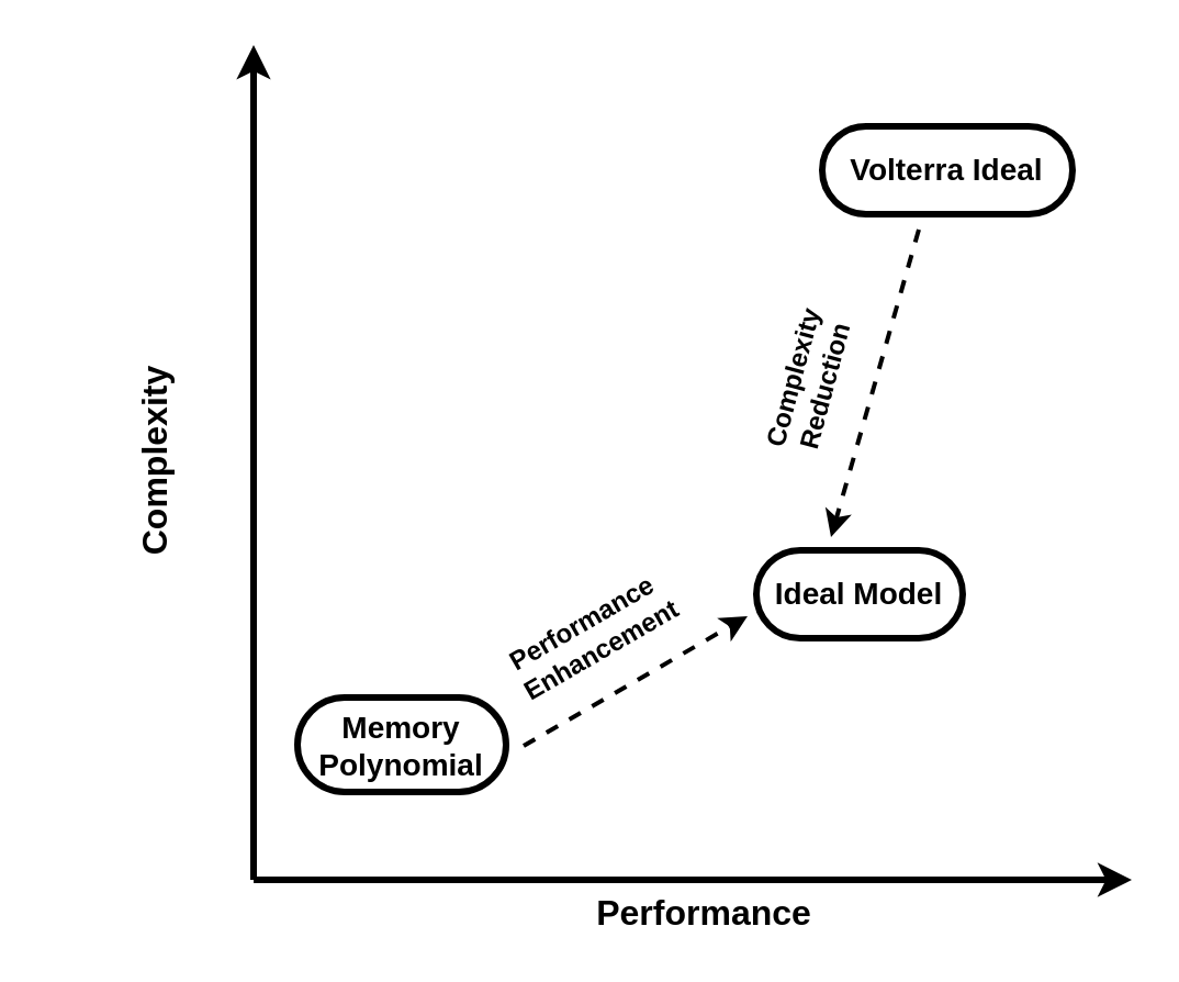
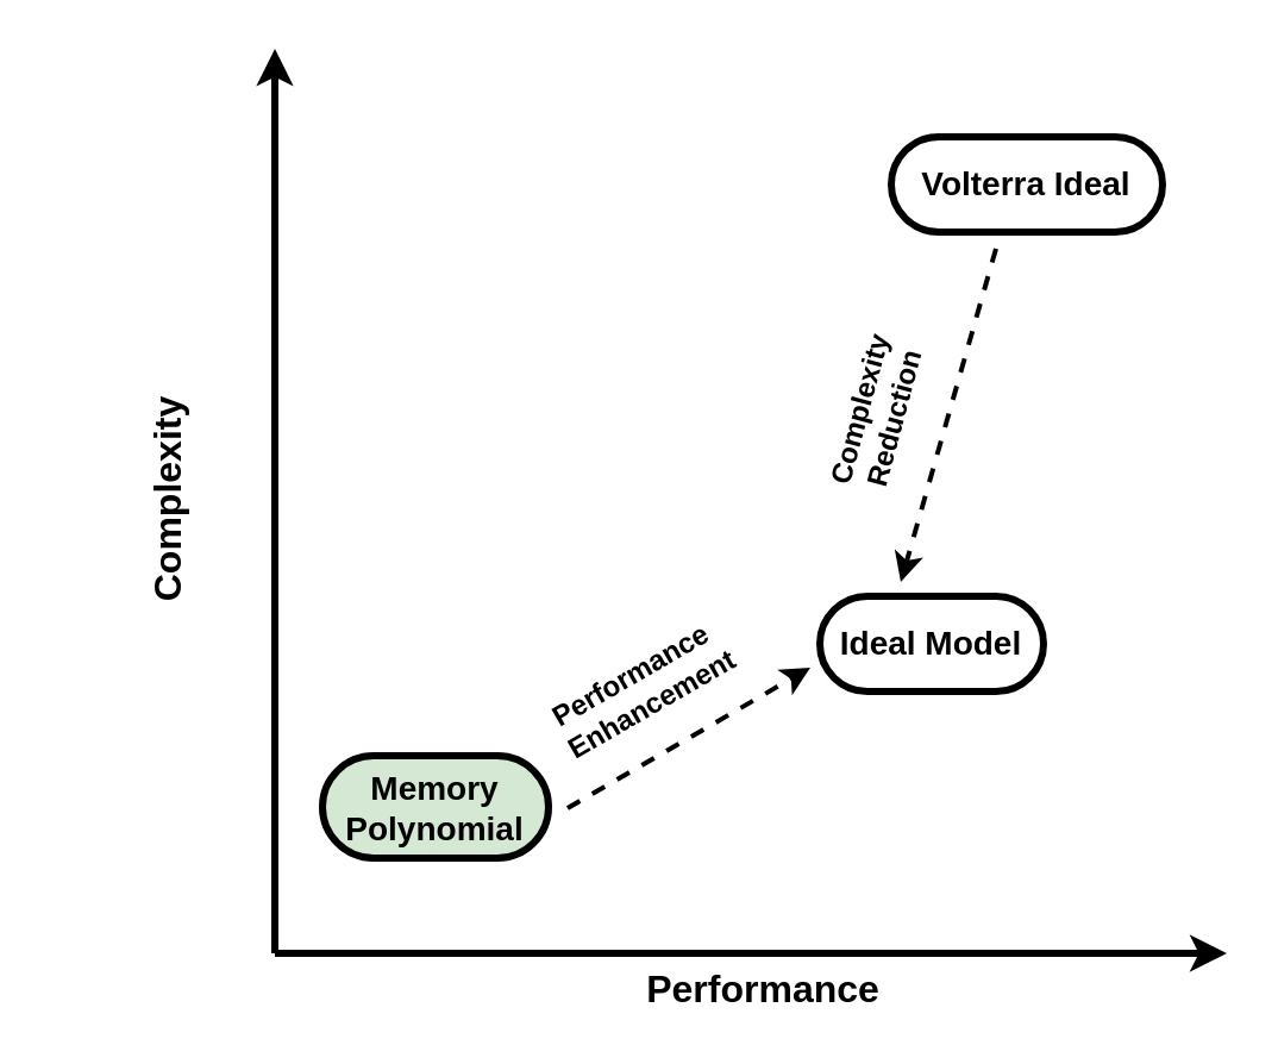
  <mxCell id="0" />
  <mxCell id="1" parent="0" />
  <mxCell id="2" value="" style="endArrow=classic;html=1;strokeWidth=3;" edge="1" parent="1"><mxGeometry width="50" height="50" relative="1" as="geometry"><mxPoint x="115" y="400" as="sourcePoint" /><mxPoint x="515" y="400" as="targetPoint" /></mxGeometry></mxCell>
  <mxCell id="3" value="" style="endArrow=classic;html=1;strokeWidth=3;" edge="1" parent="1"><mxGeometry width="50" height="50" relative="1" as="geometry"><mxPoint x="115" y="400" as="sourcePoint" /><mxPoint x="115" y="20" as="targetPoint" /></mxGeometry></mxCell>
  <mxCell id="4" value="&lt;font style=&quot;font-size: 14px&quot;&gt;&lt;b&gt;Volterra Ideal&lt;/b&gt;&lt;/font&gt;" style="rounded=1;whiteSpace=wrap;html=1;arcSize=50;strokeWidth=3;" vertex="1" parent="1"><mxGeometry x="374" y="57" width="114" height="40" as="geometry" /></mxCell>
- <mxCell id="5" value="&lt;b&gt;&lt;font style=&quot;font-size: 14px&quot;&gt;Memory Polynomial&lt;/font&gt;&lt;/b&gt;" style="rounded=1;whiteSpace=wrap;html=1;arcSize=50;strokeWidth=3;" vertex="1" parent="1"><mxGeometry x="135" y="317" width="95" height="43" as="geometry" /></mxCell>
+ <mxCell id="5" value="&lt;b&gt;&lt;font style=&quot;font-size: 14px&quot;&gt;Memory Polynomial&lt;/font&gt;&lt;/b&gt;" style="rounded=1;whiteSpace=wrap;html=1;arcSize=50;strokeWidth=3;fillColor=#d5e8d4;" vertex="1" parent="1"><mxGeometry x="135" y="317" width="95" height="43" as="geometry" /></mxCell>
  <mxCell id="6" value="&lt;b&gt;&lt;font style=&quot;font-size: 14px&quot;&gt;Ideal Model&lt;/font&gt;&lt;/b&gt;" style="rounded=1;whiteSpace=wrap;html=1;arcSize=50;strokeWidth=3;" vertex="1" parent="1"><mxGeometry x="344" y="250" width="94" height="40" as="geometry" /></mxCell>
  <mxCell id="7" value="" style="endArrow=classic;html=1;strokeWidth=2;dashed=1;" edge="1" parent="1"><mxGeometry width="50" height="50" relative="1" as="geometry"><mxPoint x="418" y="104" as="sourcePoint" /><mxPoint x="378" y="244" as="targetPoint" /></mxGeometry></mxCell>
  <mxCell id="8" value="" style="endArrow=classic;html=1;strokeWidth=2;dashed=1;" edge="1" parent="1"><mxGeometry width="50" height="50" relative="1" as="geometry"><mxPoint x="238" y="339" as="sourcePoint" /><mxPoint x="340" y="280" as="targetPoint" /></mxGeometry></mxCell>
  <mxCell id="9" value="&lt;b&gt;&lt;font style=&quot;font-size: 16px&quot;&gt;Performance&lt;/font&gt;&lt;/b&gt;" style="text;html=1;align=center;verticalAlign=middle;resizable=0;points=[];;autosize=1;" vertex="1" parent="1"><mxGeometry x="265" y="405" width="110" height="20" as="geometry" /></mxCell>
  <mxCell id="10" value="&lt;b&gt;&lt;font style=&quot;font-size: 16px&quot;&gt;Complexity&lt;/font&gt;&lt;/b&gt;" style="text;html=1;align=center;verticalAlign=middle;resizable=0;points=[];;autosize=1;rotation=-90;" vertex="1" parent="1"><mxGeometry x="20" y="200" width="100" height="20" as="geometry" /></mxCell>
  <mxCell id="11" value="&lt;b&gt;Performance&lt;br&gt;&amp;nbsp;Enhancement&lt;/b&gt;" style="text;html=1;align=center;verticalAlign=middle;resizable=0;points=[];;autosize=1;rotation=-30;strokeWidth=2;" vertex="1" parent="1"><mxGeometry x="218" y="275" width="100" height="30" as="geometry" /></mxCell>
  <mxCell id="12" value="&lt;b&gt;Complexity&lt;br&gt;Reduction&lt;/b&gt;" style="text;html=1;align=center;verticalAlign=middle;resizable=0;points=[];;autosize=1;rotation=-75;strokeWidth=2;" vertex="1" parent="1"><mxGeometry x="328" y="159" width="80" height="30" as="geometry" /></mxCell>
